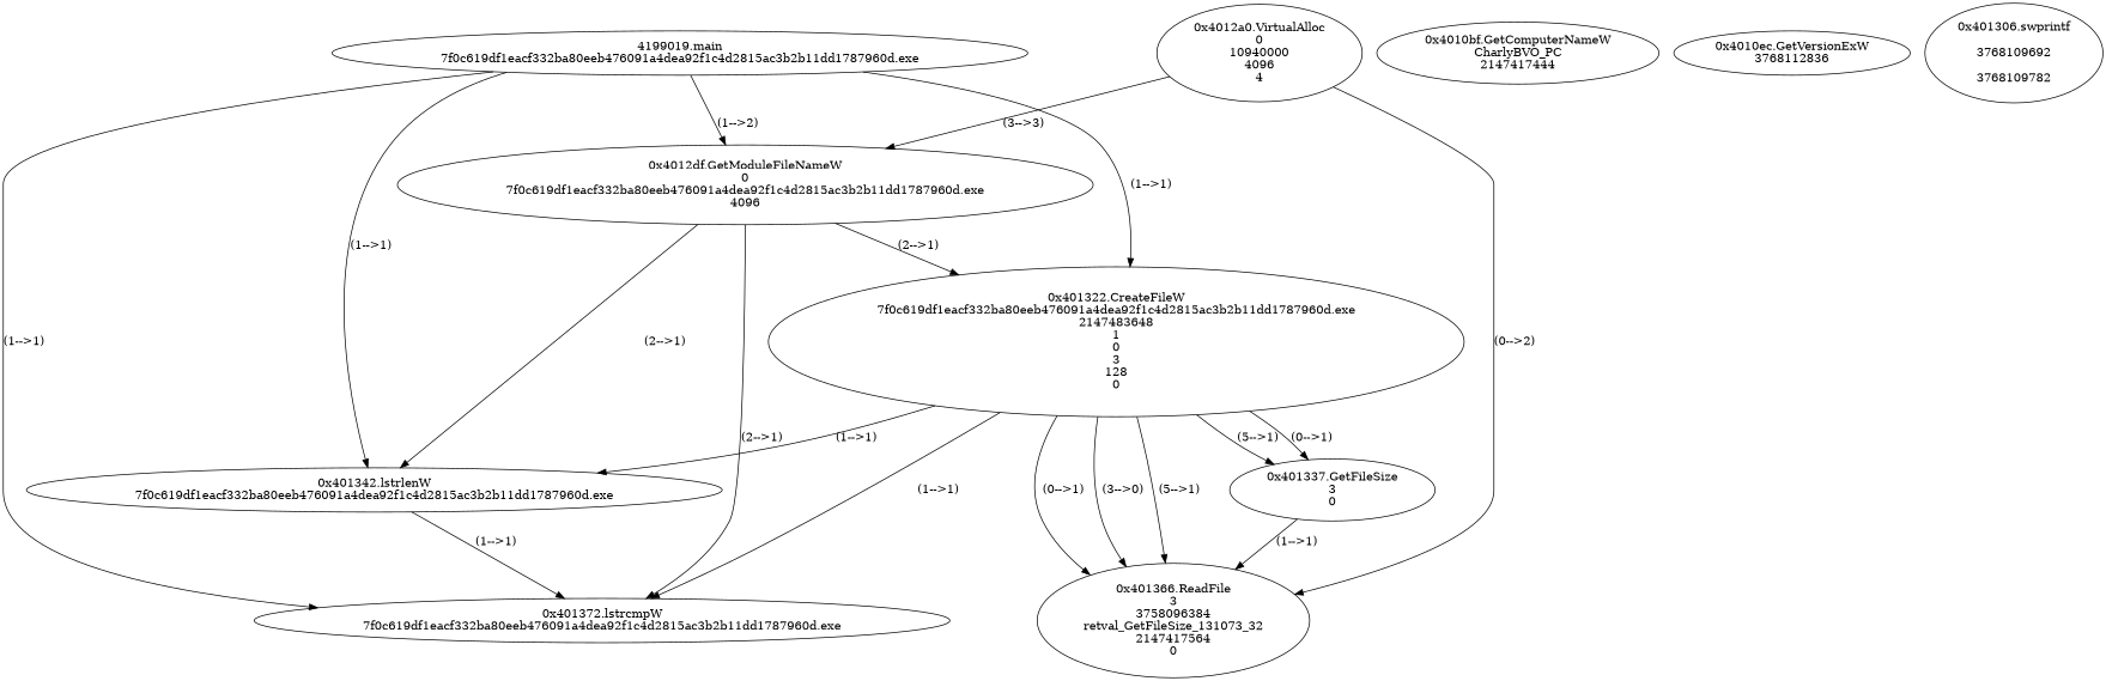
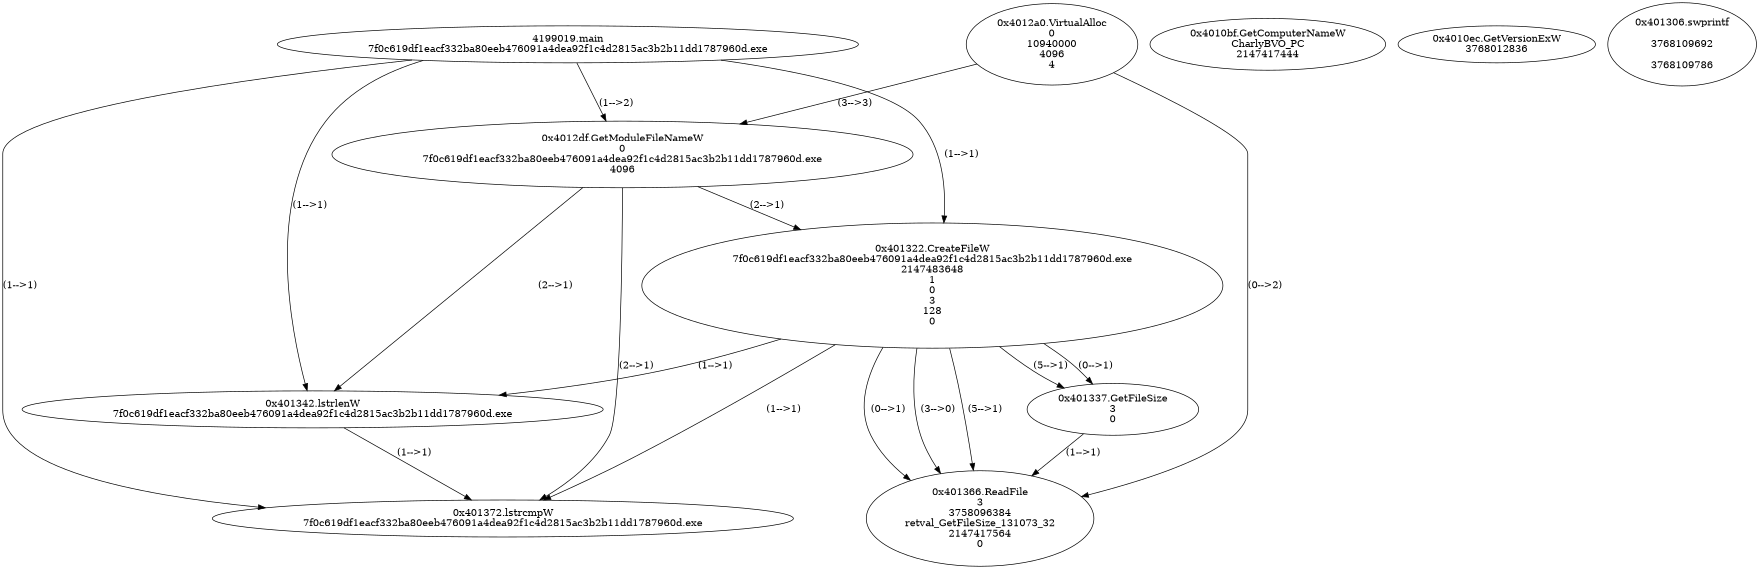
  digraph {
    n1 [label="4199019.main\n7f0c619df1eacf332ba80eeb476091a4dea92f1c4d2815ac3b2b11dd1787960d.exe"]
    n2 [label="0x4012df.GetModuleFileNameW\n0\n7f0c619df1eacf332ba80eeb476091a4dea92f1c4d2815ac3b2b11dd1787960d.exe\n4096"]
    n3 [label="0x401322.CreateFileW\n7f0c619df1eacf332ba80eeb476091a4dea92f1c4d2815ac3b2b11dd1787960d.exe\n2147483648\n1\n0\n3\n128\n0"]
    n4 [label="0x401342.lstrlenW\n7f0c619df1eacf332ba80eeb476091a4dea92f1c4d2815ac3b2b11dd1787960d.exe"]
    n5 [label="0x401372.lstrcmpW\n7f0c619df1eacf332ba80eeb476091a4dea92f1c4d2815ac3b2b11dd1787960d.exe\n"]
    n6 [label="0x401366.ReadFile\n3\n3758096384\nretval_GetFileSize_131073_32\n2147417564\n0"]
    n7 [label="0x401337.GetFileSize\n3\n0"]
    n8 [label="0x4012a0.VirtualAlloc\n0\n10940000\n4096\n4"]
    n9 [label="0x4010bf.GetComputerNameW\nCharlyBVO_PC\n2147417444"]
-   n10 [label="0x4010ec.GetVersionExW\n3768112836"]
-   n11 [label="0x401306.swprintf\n\n3768109692\n\n3768109782"]
+   n10 [label="0x4010ec.GetVersionExW\n3768012836"]
+   n11 [label="0x401306.swprintf\n\n3768109692\n\n3768109786"]
    n1 -> n2 [label="(1-->2)"]
    n1 -> n3 [label="(1-->1)"]
    n1 -> n4 [label="(1-->1)"]
    n1 -> n5 [label="(1-->1)"]
    n2 -> n3 [label="(2-->1)"]
    n2 -> n4 [label="(2-->1)"]
    n2 -> n5 [label="(2-->1)"]
    n3 -> n4 [label="(1-->1)"]
    n3 -> n5 [label="(1-->1)"]
    n3 -> n6 [label="(5-->1)"]
    n3 -> n6 [label="(0-->1)"]
    n3 -> n6 [label="(3-->0)"]
    n3 -> n7 [label="(5-->1)"]
    n3 -> n7 [label="(0-->1)"]
    n4 -> n5 [label="(1-->1)"]
    n7 -> n6 [label="(1-->1)"]
    n8 -> n2 [label="(3-->3)"]
    n8 -> n6 [label="(0-->2)"]
  }
